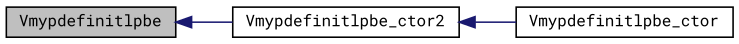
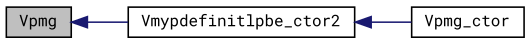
  digraph {
    fontname="Roboto Mono"
    rankdir=LR
    node [color=black fillcolor=white fontname="Roboto Mono" fontsize=10 shape=record style=filled]
    edge [color=midnightblue dir=back fontname="Roboto Mono" fontsize=10 labelfontname=FreeSans labelfontsize=10 style=solid]
-   n1 [fillcolor=grey75 fontcolor=black height=0.2 label=Vmypdefinitlpbe width=0.4]
+   n1 [fillcolor=grey75 fontcolor=black height=0.2 label=Vpmg width=0.4]
    n2 [height=0.2 label=Vmypdefinitlpbe_ctor2 width=0.4]
-   n3 [height=0.2 label=Vmypdefinitlpbe_ctor width=0.4]
+   n3 [height=0.2 label=Vpmg_ctor width=0.4]
    n1 -> n2
    n2 -> n3
  }
